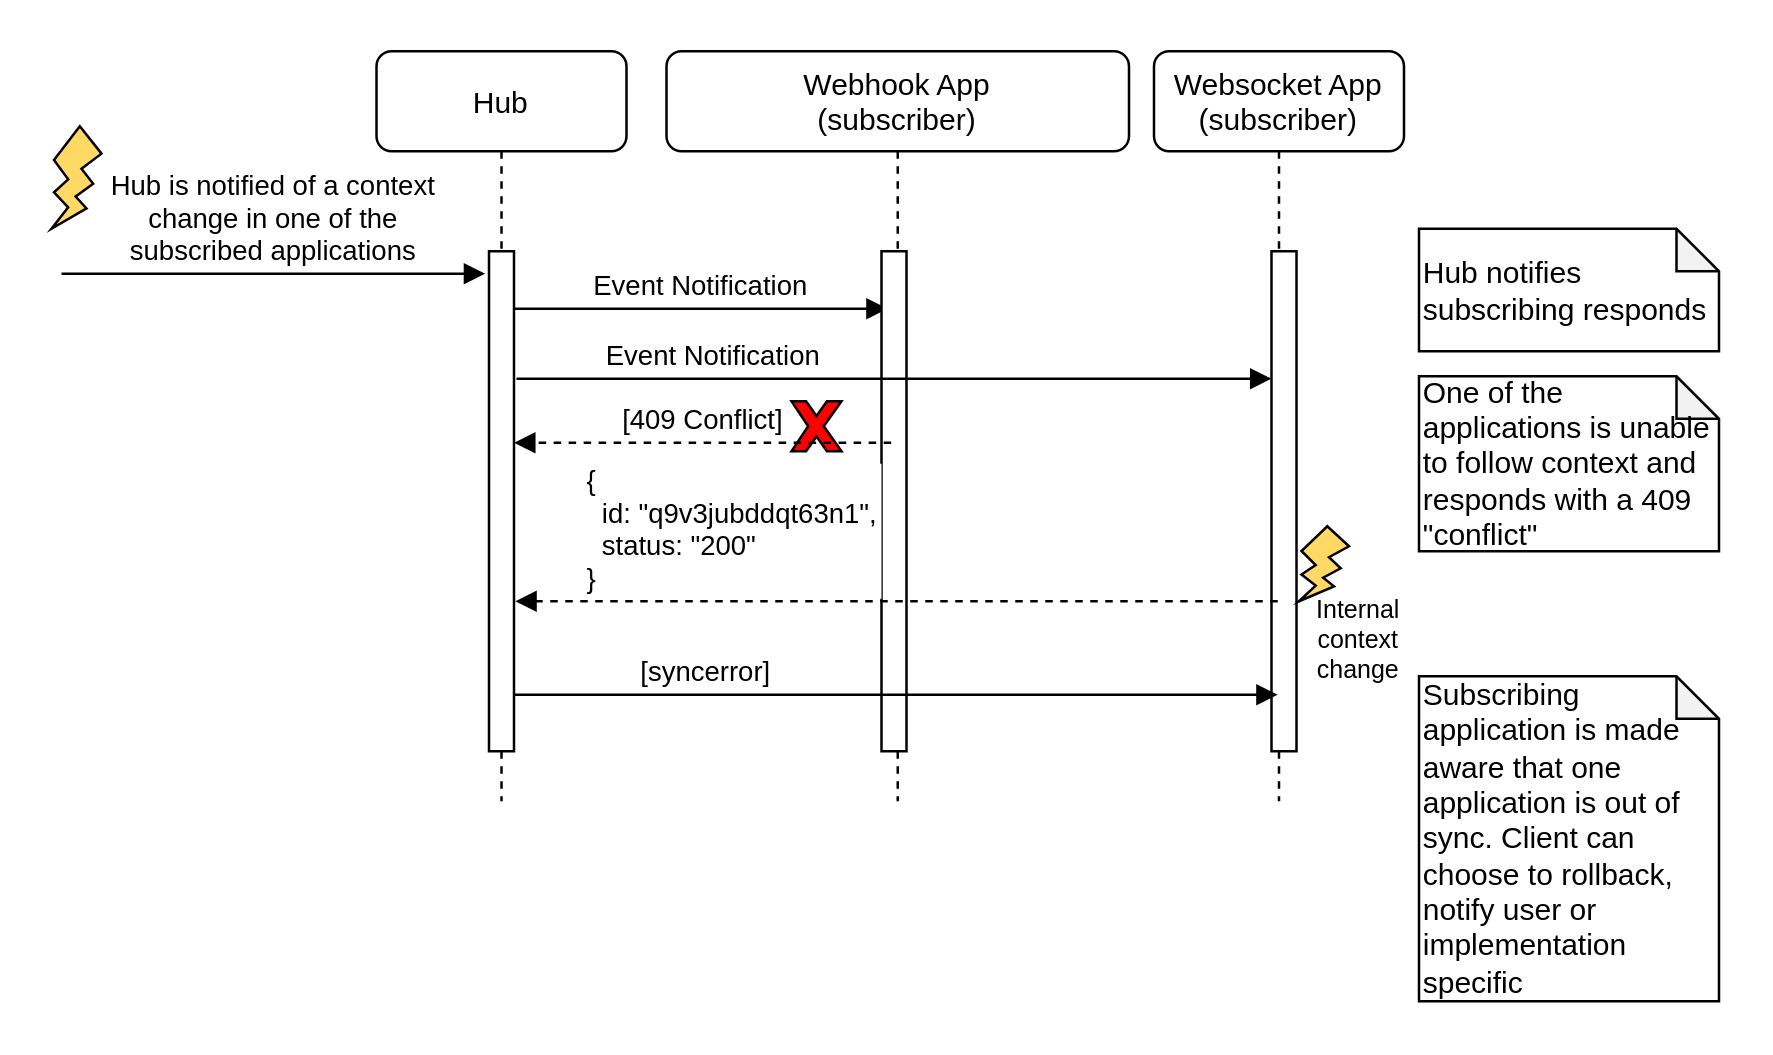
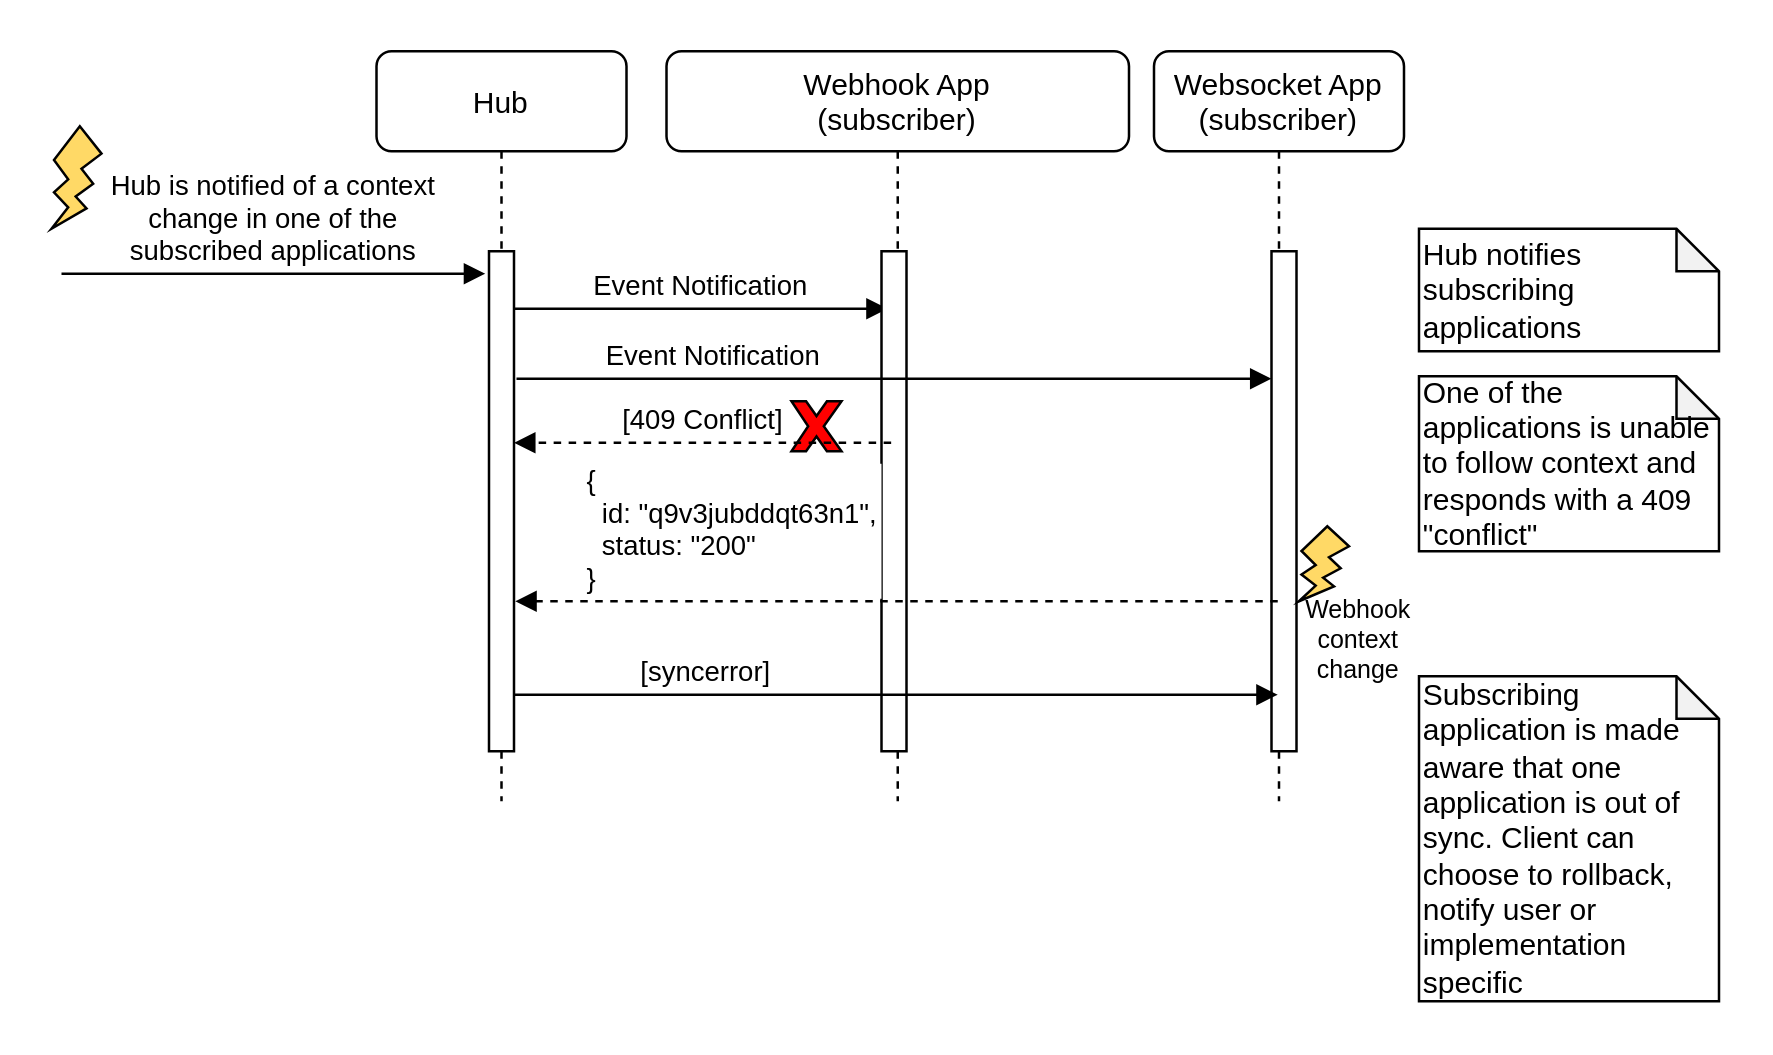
  <mxCell id="0" />
  <mxCell id="1" parent="0" />
  <mxCell id="2" value="Event Notification" style="verticalAlign=bottom;endArrow=block;shadow=0;strokeWidth=1;" parent="1" edge="1"><mxGeometry as="geometry" relative="1"><mxPoint as="sourcePoint" y="123" x="205" /><mxPoint as="targetPoint" y="123" x="354.5" /></mxGeometry></mxCell>
  <mxCell id="3" value="Webhook App&#10;(subscriber)" style="shape=umlLifeline;perimeter=lifelinePerimeter;container=1;collapsible=0;recursiveResize=0;rounded=1;shadow=0;strokeWidth=1;" parent="1" vertex="1"><mxGeometry width="185" height="300" as="geometry" y="20" x="266" /></mxCell>
  <mxCell id="4" value="" style="points=[];perimeter=orthogonalPerimeter;rounded=0;shadow=0;strokeWidth=1;" parent="3" vertex="1"><mxGeometry width="10" height="200" as="geometry" y="80" x="86" /></mxCell>
  <mxCell id="5" value="" style="verticalLabelPosition=bottom;verticalAlign=top;html=1;shape=mxgraph.basic.x;rounded=1;fontSize=10;fillColor=#FF0000;" parent="3" vertex="1"><mxGeometry width="20" height="20" as="geometry" y="140" x="50" /></mxCell>
- <mxCell id="6" value="Hub notifies subscribing responds" style="shape=note;whiteSpace=wrap;html=1;backgroundOutline=1;darkOpacity=0.05;rounded=1;align=left;size=17;" parent="1" vertex="1"><mxGeometry width="120" height="49" as="geometry" y="91" x="567" /></mxCell>
+ <mxCell id="6" value="Hub notifies subscribing applications" style="shape=note;whiteSpace=wrap;html=1;backgroundOutline=1;darkOpacity=0.05;rounded=1;align=left;size=17;" parent="1" vertex="1"><mxGeometry width="120" height="49" as="geometry" y="91" x="567" /></mxCell>
  <mxCell id="7" value="[409 Conflict]" style="verticalAlign=bottom;endArrow=block;shadow=0;strokeWidth=1;fontSize=11;entryX=1;entryY=0.435;entryDx=0;entryDy=0;entryPerimeter=0;exitX=0.086;exitY=0.435;exitDx=0;exitDy=0;exitPerimeter=0;dashed=1;" parent="1" edge="1"><mxGeometry as="geometry" relative="1"><mxPoint as="sourcePoint" y="176.6" x="355.86" /><mxPoint as="targetPoint" y="176.6" x="205" /></mxGeometry></mxCell>
  <mxCell id="8" value="Hub is notified of a context &#10;change in one of the &#10;subscribed applications" style="verticalAlign=bottom;endArrow=block;shadow=0;strokeWidth=1;fontSize=11;" parent="1" edge="1"><mxGeometry as="geometry" relative="1"><mxPoint as="sourcePoint" y="109" x="24" /><mxPoint as="targetPoint" y="109" x="193.5" /></mxGeometry></mxCell>
  <mxCell id="9" value="" style="verticalLabelPosition=bottom;verticalAlign=top;html=1;shape=mxgraph.basic.flash;rounded=1;fontSize=10;fillColor=#FFD966;" parent="1" vertex="1"><mxGeometry width="20" height="41" as="geometry" y="50" x="20" /></mxCell>
  <mxCell id="10" value="Websocket App&#10;(subscriber)" style="shape=umlLifeline;perimeter=lifelinePerimeter;container=1;collapsible=0;recursiveResize=0;rounded=1;shadow=0;strokeWidth=1;" parent="1" vertex="1"><mxGeometry width="100" height="300" as="geometry" y="20" x="461" /></mxCell>
  <mxCell id="11" value="" style="points=[];perimeter=orthogonalPerimeter;rounded=0;shadow=0;strokeWidth=1;" parent="10" vertex="1"><mxGeometry width="10" height="200" as="geometry" y="80" x="47" /></mxCell>
  <mxCell id="12" target="11" value="Event Notification" style="verticalAlign=bottom;endArrow=block;shadow=0;strokeWidth=1;" parent="1" edge="1"><mxGeometry as="geometry" x="-0.478" relative="1"><mxPoint as="sourcePoint" y="151" x="206" /><mxPoint as="targetPoint" y="151" x="480" /><mxPoint as="offset" /></mxGeometry></mxCell>
  <mxCell id="13" value="{&#10;  id: &quot;q9v3jubddqt63n1&quot;,&#10;  status: &quot;200&quot;&#10;}" style="verticalAlign=bottom;endArrow=block;shadow=0;strokeWidth=1;fontSize=11;dashed=1;align=left;" parent="1" edge="1" source="10"><mxGeometry as="geometry" x="0.823" relative="1"><mxPoint as="sourcePoint" y="240" x="481.86" /><mxPoint as="targetPoint" y="240" x="205.5" /><mxPoint as="offset" /></mxGeometry></mxCell>
  <mxCell id="14" value="" style="verticalLabelPosition=bottom;verticalAlign=top;html=1;shape=mxgraph.basic.flash;rounded=1;fontSize=10;fillColor=#FFD966;" parent="1" vertex="1"><mxGeometry width="20" height="30" as="geometry" y="210" x="519" /></mxCell>
- <mxCell id="15" value="Internal context change" style="text;html=1;strokeColor=none;fillColor=none;align=center;verticalAlign=middle;whiteSpace=wrap;rounded=0;fontSize=10;" parent="1" vertex="1"><mxGeometry width="40" height="20" as="geometry" y="245" x="523" /></mxCell>
+ <mxCell id="15" value="Webhook context change" style="text;html=1;strokeColor=none;fillColor=none;align=center;verticalAlign=middle;whiteSpace=wrap;rounded=0;fontSize=10;" parent="1" vertex="1"><mxGeometry width="40" height="20" as="geometry" y="245" x="523" /></mxCell>
  <mxCell id="16" value="One of the applications is unable to follow context and responds with a 409 &quot;conflict&quot;" style="shape=note;whiteSpace=wrap;html=1;backgroundOutline=1;darkOpacity=0.05;rounded=1;align=left;size=17;" parent="1" vertex="1"><mxGeometry width="120" height="70" as="geometry" y="150" x="567" /></mxCell>
  <mxCell id="17" value="Subscribing application is made aware that one application is out of sync. Client can choose to rollback, notify user or implementation specific" style="shape=note;whiteSpace=wrap;html=1;backgroundOutline=1;darkOpacity=0.05;rounded=1;align=left;size=17;" parent="1" vertex="1"><mxGeometry width="120" height="130" as="geometry" y="270" x="567" /></mxCell>
  <mxCell id="18" target="10" value="[syncerror]" style="verticalAlign=bottom;endArrow=block;shadow=0;strokeWidth=1;exitX=0.6;exitY=0.887;exitDx=0;exitDy=0;exitPerimeter=0;" parent="1" edge="1" source="20"><mxGeometry as="geometry" x="-0.478" relative="1"><mxPoint as="sourcePoint" y="279" x="210" /><mxPoint as="targetPoint" y="278.5" x="440" /><mxPoint as="offset" /></mxGeometry></mxCell>
  <mxCell id="19" value="Hub" style="shape=umlLifeline;perimeter=lifelinePerimeter;container=1;collapsible=0;recursiveResize=0;rounded=1;shadow=0;strokeWidth=1;" parent="1" vertex="1"><mxGeometry width="100" height="300" as="geometry" y="20" x="150" /></mxCell>
  <mxCell id="20" value="" style="points=[];perimeter=orthogonalPerimeter;rounded=0;shadow=0;strokeWidth=1;" parent="19" vertex="1"><mxGeometry width="10" height="200" as="geometry" y="80" x="45" /></mxCell>
